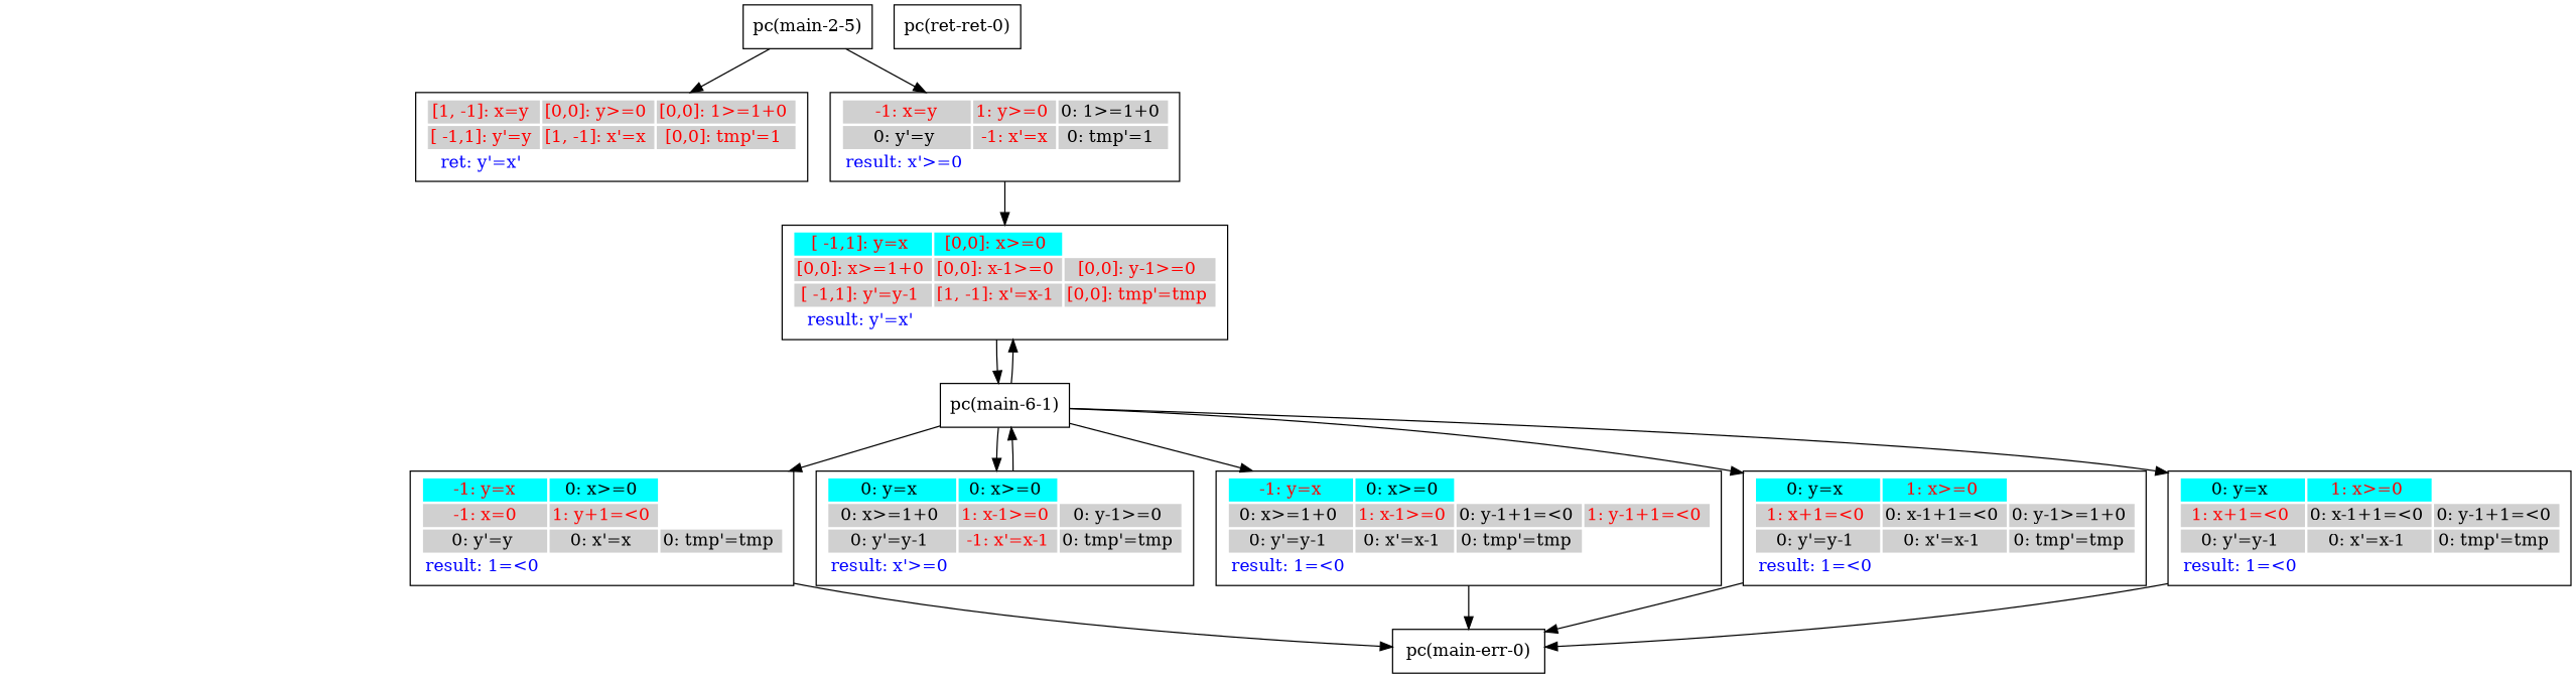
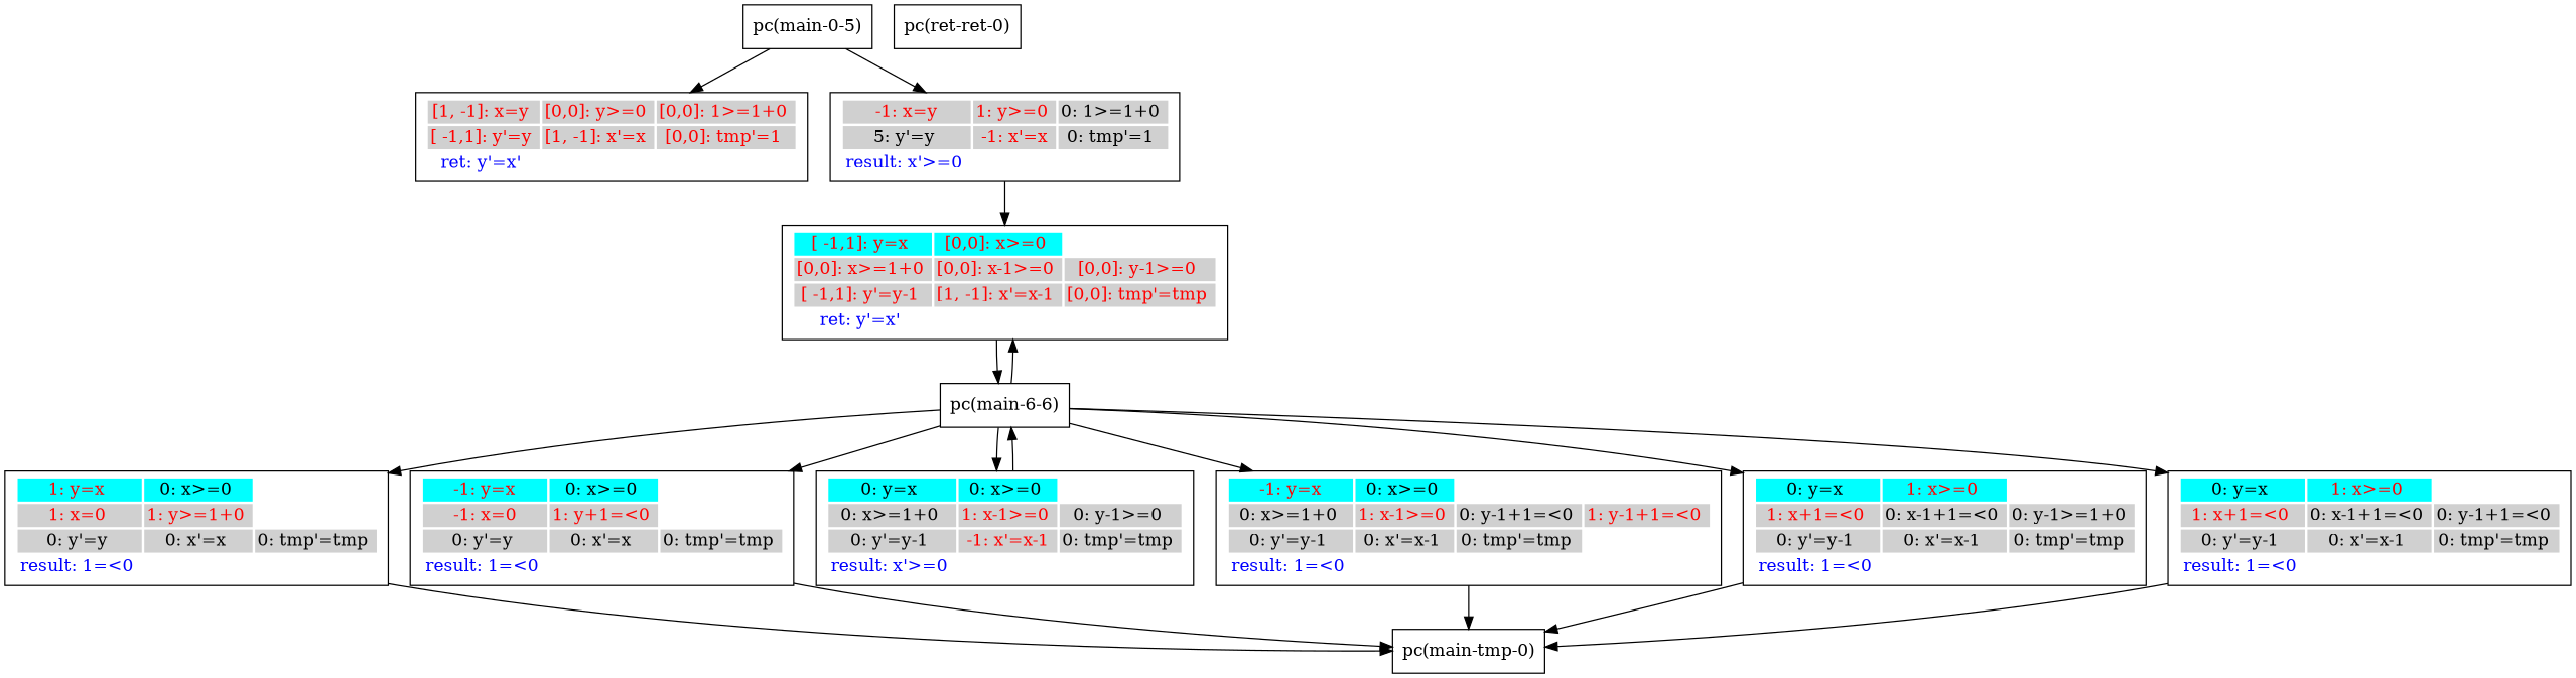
  digraph {
    rankdir=TB
    node [shape=box]
-   n1 [label="pc(main-2-5)"]
+   n1 [label="pc(main-0-5)"]
    n2 [label=<<TABLE border="0"><TR><TD bgcolor = "#D0D0D0"><FONT COLOR="red">[1, -1]: x=y </FONT></TD><TD bgcolor = "#D0D0D0"><FONT COLOR="red">[0,0]: y&#062;=0 </FONT></TD><TD bgcolor = "#D0D0D0"><FONT COLOR="red">[0,0]: 1&#062;=1+0 </FONT></TD></TR><TR><TD bgcolor = "#D0D0D0"><FONT COLOR="red">[ -1,1]: y'=y </FONT></TD><TD bgcolor = "#D0D0D0"><FONT COLOR="red">[1, -1]: x'=x </FONT></TD><TD bgcolor = "#D0D0D0"><FONT COLOR="red">[0,0]: tmp'=1 </FONT></TD></TR><TR><TD bgcolor = "white"><FONT COLOR="blue">ret: y'=x' </FONT></TD></TR></TABLE>>]
-   n3 [label=<<TABLE border="0"><TR><TD bgcolor = "#D0D0D0"><FONT COLOR="red"> -1: x=y </FONT></TD><TD bgcolor = "#D0D0D0"><FONT COLOR="red">1: y&#062;=0 </FONT></TD><TD bgcolor = "#D0D0D0"><FONT COLOR="black">0: 1&#062;=1+0 </FONT></TD></TR><TR><TD bgcolor = "#D0D0D0"><FONT COLOR="black">0: y'=y </FONT></TD><TD bgcolor = "#D0D0D0"><FONT COLOR="red"> -1: x'=x </FONT></TD><TD bgcolor = "#D0D0D0"><FONT COLOR="black">0: tmp'=1 </FONT></TD></TR><TR><TD bgcolor = "white"><FONT COLOR="blue">result: x'&#062;=0 </FONT></TD></TR></TABLE>>]
-   n4 [label=<<TABLE border="0"><TR><TD bgcolor = "#00FFFF"><FONT COLOR="red">[ -1,1]: y=x </FONT></TD><TD bgcolor = "#00FFFF"><FONT COLOR="red">[0,0]: x&#062;=0 </FONT></TD></TR><TR><TD bgcolor = "#D0D0D0"><FONT COLOR="red">[0,0]: x&#062;=1+0 </FONT></TD><TD bgcolor = "#D0D0D0"><FONT COLOR="red">[0,0]: x-1&#062;=0 </FONT></TD><TD bgcolor = "#D0D0D0"><FONT COLOR="red">[0,0]: y-1&#062;=0 </FONT></TD></TR><TR><TD bgcolor = "#D0D0D0"><FONT COLOR="red">[ -1,1]: y'=y-1 </FONT></TD><TD bgcolor = "#D0D0D0"><FONT COLOR="red">[1, -1]: x'=x-1 </FONT></TD><TD bgcolor = "#D0D0D0"><FONT COLOR="red">[0,0]: tmp'=tmp </FONT></TD></TR><TR><TD bgcolor = "white"><FONT COLOR="blue">result: y'=x' </FONT></TD></TR></TABLE>>]
-   n5 [label="pc(main-6-1)"]
+   n3 [label=<<TABLE border="0"><TR><TD bgcolor = "#D0D0D0"><FONT COLOR="red"> -1: x=y </FONT></TD><TD bgcolor = "#D0D0D0"><FONT COLOR="red">1: y&#062;=0 </FONT></TD><TD bgcolor = "#D0D0D0"><FONT COLOR="black">0: 1&#062;=1+0 </FONT></TD></TR><TR><TD bgcolor = "#D0D0D0"><FONT COLOR="black">5: y'=y </FONT></TD><TD bgcolor = "#D0D0D0"><FONT COLOR="red"> -1: x'=x </FONT></TD><TD bgcolor = "#D0D0D0"><FONT COLOR="black">0: tmp'=1 </FONT></TD></TR><TR><TD bgcolor = "white"><FONT COLOR="blue">result: x'&#062;=0 </FONT></TD></TR></TABLE>>]
+   n4 [label=<<TABLE border="0"><TR><TD bgcolor = "#00FFFF"><FONT COLOR="red">[ -1,1]: y=x </FONT></TD><TD bgcolor = "#00FFFF"><FONT COLOR="red">[0,0]: x&#062;=0 </FONT></TD></TR><TR><TD bgcolor = "#D0D0D0"><FONT COLOR="red">[0,0]: x&#062;=1+0 </FONT></TD><TD bgcolor = "#D0D0D0"><FONT COLOR="red">[0,0]: x-1&#062;=0 </FONT></TD><TD bgcolor = "#D0D0D0"><FONT COLOR="red">[0,0]: y-1&#062;=0 </FONT></TD></TR><TR><TD bgcolor = "#D0D0D0"><FONT COLOR="red">[ -1,1]: y'=y-1 </FONT></TD><TD bgcolor = "#D0D0D0"><FONT COLOR="red">[1, -1]: x'=x-1 </FONT></TD><TD bgcolor = "#D0D0D0"><FONT COLOR="red">[0,0]: tmp'=tmp </FONT></TD></TR><TR><TD bgcolor = "white"><FONT COLOR="blue">ret: y'=x' </FONT></TD></TR></TABLE>>]
+   n5 [label="pc(main-6-6)"]
+   n6 [label=<<TABLE border="0"><TR><TD bgcolor = "#00FFFF"><FONT COLOR="red">1: y=x </FONT></TD><TD bgcolor = "#00FFFF"><FONT COLOR="black">0: x&#062;=0 </FONT></TD></TR><TR><TD bgcolor = "#D0D0D0"><FONT COLOR="red">1: x=0 </FONT></TD><TD bgcolor = "#D0D0D0"><FONT COLOR="red">1: y&#062;=1+0 </FONT></TD></TR><TR><TD bgcolor = "#D0D0D0"><FONT COLOR="black">0: y'=y </FONT></TD><TD bgcolor = "#D0D0D0"><FONT COLOR="black">0: x'=x </FONT></TD><TD bgcolor = "#D0D0D0"><FONT COLOR="black">0: tmp'=tmp </FONT></TD></TR><TR><TD bgcolor = "white"><FONT COLOR="blue">result: 1=&#060;0 </FONT></TD></TR></TABLE>>]
    n7 [label=<<TABLE border="0"><TR><TD bgcolor = "#00FFFF"><FONT COLOR="red"> -1: y=x </FONT></TD><TD bgcolor = "#00FFFF"><FONT COLOR="black">0: x&#062;=0 </FONT></TD></TR><TR><TD bgcolor = "#D0D0D0"><FONT COLOR="red"> -1: x=0 </FONT></TD><TD bgcolor = "#D0D0D0"><FONT COLOR="red">1: y+1=&#060;0 </FONT></TD></TR><TR><TD bgcolor = "#D0D0D0"><FONT COLOR="black">0: y'=y </FONT></TD><TD bgcolor = "#D0D0D0"><FONT COLOR="black">0: x'=x </FONT></TD><TD bgcolor = "#D0D0D0"><FONT COLOR="black">0: tmp'=tmp </FONT></TD></TR><TR><TD bgcolor = "white"><FONT COLOR="blue">result: 1=&#060;0 </FONT></TD></TR></TABLE>>]
    n8 [label=<<TABLE border="0"><TR><TD bgcolor = "#00FFFF"><FONT COLOR="black">0: y=x </FONT></TD><TD bgcolor = "#00FFFF"><FONT COLOR="black">0: x&#062;=0 </FONT></TD></TR><TR><TD bgcolor = "#D0D0D0"><FONT COLOR="black">0: x&#062;=1+0 </FONT></TD><TD bgcolor = "#D0D0D0"><FONT COLOR="red">1: x-1&#062;=0 </FONT></TD><TD bgcolor = "#D0D0D0"><FONT COLOR="black">0: y-1&#062;=0 </FONT></TD></TR><TR><TD bgcolor = "#D0D0D0"><FONT COLOR="black">0: y'=y-1 </FONT></TD><TD bgcolor = "#D0D0D0"><FONT COLOR="red"> -1: x'=x-1 </FONT></TD><TD bgcolor = "#D0D0D0"><FONT COLOR="black">0: tmp'=tmp </FONT></TD></TR><TR><TD bgcolor = "white"><FONT COLOR="blue">result: x'&#062;=0 </FONT></TD></TR></TABLE>>]
    n9 [label=<<TABLE border="0"><TR><TD bgcolor = "#00FFFF"><FONT COLOR="red"> -1: y=x </FONT></TD><TD bgcolor = "#00FFFF"><FONT COLOR="black">0: x&#062;=0 </FONT></TD></TR><TR><TD bgcolor = "#D0D0D0"><FONT COLOR="black">0: x&#062;=1+0 </FONT></TD><TD bgcolor = "#D0D0D0"><FONT COLOR="red">1: x-1&#062;=0 </FONT></TD><TD bgcolor = "#D0D0D0"><FONT COLOR="black">0: y-1+1=&#060;0 </FONT></TD><TD bgcolor = "#D0D0D0"><FONT COLOR="red">1: y-1+1=&#060;0 </FONT></TD></TR><TR><TD bgcolor = "#D0D0D0"><FONT COLOR="black">0: y'=y-1 </FONT></TD><TD bgcolor = "#D0D0D0"><FONT COLOR="black">0: x'=x-1 </FONT></TD><TD bgcolor = "#D0D0D0"><FONT COLOR="black">0: tmp'=tmp </FONT></TD></TR><TR><TD bgcolor = "white"><FONT COLOR="blue">result: 1=&#060;0 </FONT></TD></TR></TABLE>>]
    n10 [label=<<TABLE border="0"><TR><TD bgcolor = "#00FFFF"><FONT COLOR="black">0: y=x </FONT></TD><TD bgcolor = "#00FFFF"><FONT COLOR="red">1: x&#062;=0 </FONT></TD></TR><TR><TD bgcolor = "#D0D0D0"><FONT COLOR="red">1: x+1=&#060;0 </FONT></TD><TD bgcolor = "#D0D0D0"><FONT COLOR="black">0: x-1+1=&#060;0 </FONT></TD><TD bgcolor = "#D0D0D0"><FONT COLOR="black">0: y-1&#062;=1+0 </FONT></TD></TR><TR><TD bgcolor = "#D0D0D0"><FONT COLOR="black">0: y'=y-1 </FONT></TD><TD bgcolor = "#D0D0D0"><FONT COLOR="black">0: x'=x-1 </FONT></TD><TD bgcolor = "#D0D0D0"><FONT COLOR="black">0: tmp'=tmp </FONT></TD></TR><TR><TD bgcolor = "white"><FONT COLOR="blue">result: 1=&#060;0 </FONT></TD></TR></TABLE>>]
    n11 [label=<<TABLE border="0"><TR><TD bgcolor = "#00FFFF"><FONT COLOR="black">0: y=x </FONT></TD><TD bgcolor = "#00FFFF"><FONT COLOR="red">1: x&#062;=0 </FONT></TD></TR><TR><TD bgcolor = "#D0D0D0"><FONT COLOR="red">1: x+1=&#060;0 </FONT></TD><TD bgcolor = "#D0D0D0"><FONT COLOR="black">0: x-1+1=&#060;0 </FONT></TD><TD bgcolor = "#D0D0D0"><FONT COLOR="black">0: y-1+1=&#060;0 </FONT></TD></TR><TR><TD bgcolor = "#D0D0D0"><FONT COLOR="black">0: y'=y-1 </FONT></TD><TD bgcolor = "#D0D0D0"><FONT COLOR="black">0: x'=x-1 </FONT></TD><TD bgcolor = "#D0D0D0"><FONT COLOR="black">0: tmp'=tmp </FONT></TD></TR><TR><TD bgcolor = "white"><FONT COLOR="blue">result: 1=&#060;0 </FONT></TD></TR></TABLE>>]
-   n12 [label="pc(main-err-0)"]
+   n12 [label="pc(main-tmp-0)"]
    n13 [label="pc(ret-ret-0)"]
    n1 -> n2
    n1 -> n3
    n3 -> n4
    n4 -> n5
    n5 -> n4
+   n5 -> n6
    n5 -> n7
    n5 -> n8
    n5 -> n9
    n5 -> n10
    n5 -> n11
+   n6 -> n12
    n7 -> n12
    n8 -> n5
    n9 -> n12
    n10 -> n12
    n11 -> n12
  }
